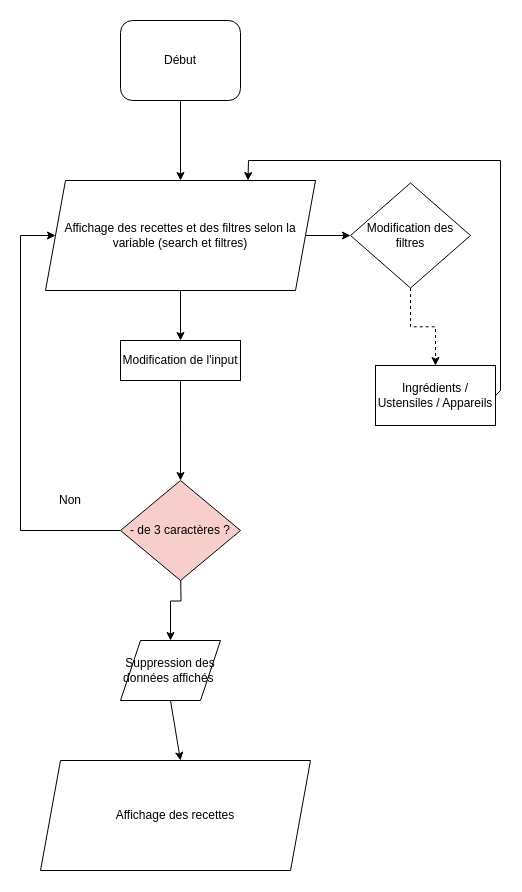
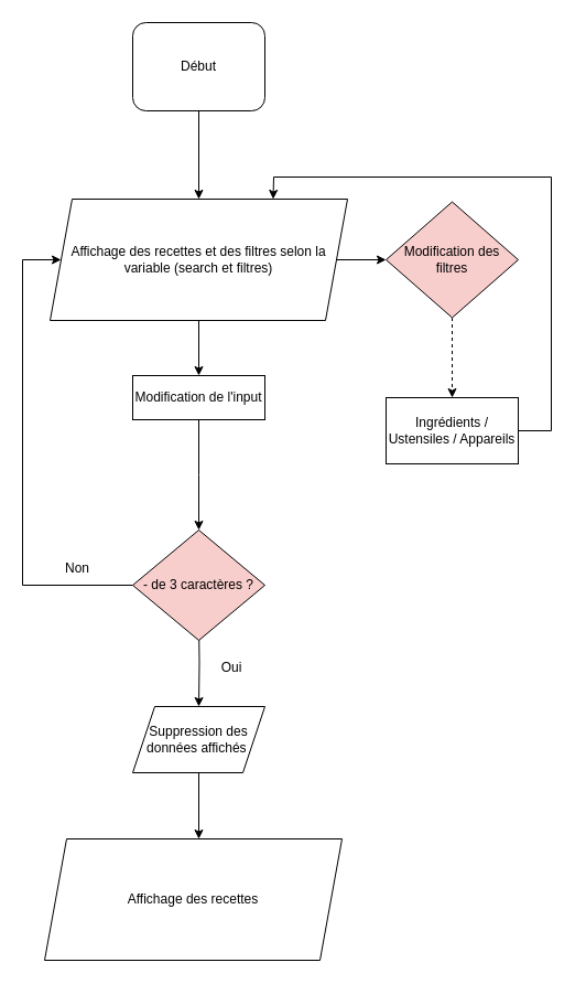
  <mxCell id="0" />
  <mxCell id="1" parent="0" />
  <mxCell id="2" value="" style="edgeStyle=orthogonalEdgeStyle;rounded=0;orthogonalLoop=1;jettySize=auto;html=1;" parent="1" source="3" target="13" edge="1"><mxGeometry relative="1" as="geometry" /></mxCell>
  <mxCell id="3" value="Affichage des recettes et des filtres selon la variable (search et filtres)" style="shape=parallelogram;perimeter=parallelogramPerimeter;whiteSpace=wrap;html=1;fixedSize=1;" parent="1" vertex="1"><mxGeometry x="45" y="180" width="270" height="110" as="geometry" /></mxCell>
  <mxCell id="4" value="" style="edgeStyle=orthogonalEdgeStyle;rounded=0;orthogonalLoop=1;jettySize=auto;html=1;" parent="1" source="5" edge="1"><mxGeometry relative="1" as="geometry"><mxPoint x="180" y="480" as="targetPoint" /></mxGeometry></mxCell>
  <mxCell id="5" value="Modification de l'input" style="whiteSpace=wrap;html=1;" parent="1" vertex="1"><mxGeometry x="120" y="340" width="120" height="40" as="geometry" /></mxCell>
  <mxCell id="6" value="" style="edgeStyle=orthogonalEdgeStyle;rounded=0;orthogonalLoop=1;jettySize=auto;html=1;exitX=0.5;exitY=1;exitDx=0;exitDy=0;" parent="1" target="7" edge="1"><mxGeometry relative="1" as="geometry"><mxPoint x="180" y="560" as="sourcePoint" /></mxGeometry></mxCell>
- <mxCell id="7" value="Suppression des données affichés&amp;nbsp;" style="shape=parallelogram;perimeter=parallelogramPerimeter;whiteSpace=wrap;html=1;fixedSize=1;" parent="1" vertex="1"><mxGeometry x="120" y="640" width="100" height="60" as="geometry" /></mxCell>
+ <mxCell id="7" value="Suppression des données affichés&amp;nbsp;" style="shape=parallelogram;perimeter=parallelogramPerimeter;whiteSpace=wrap;html=1;fixedSize=1;" parent="1" vertex="1"><mxGeometry x="120" y="640" width="120" height="60" as="geometry" /></mxCell>
+ <mxCell id="8" value="Oui" style="text;html=1;strokeColor=none;fillColor=none;align=center;verticalAlign=middle;whiteSpace=wrap;rounded=0;" parent="1" vertex="1"><mxGeometry x="180" y="590" width="60" height="30" as="geometry" /></mxCell>
  <mxCell id="9" value="- de 3 caractères ?" style="rhombus;whiteSpace=wrap;html=1;fillColor=#f8cecc;" parent="1" vertex="1"><mxGeometry x="120" y="480" width="120" height="100" as="geometry" /></mxCell>
  <mxCell id="10" value="" style="endArrow=classic;html=1;rounded=0;exitX=0;exitY=0.5;exitDx=0;exitDy=0;entryX=0;entryY=0.5;entryDx=0;entryDy=0;" parent="1" source="9" target="3" edge="1"><mxGeometry width="50" height="50" relative="1" as="geometry"><mxPoint x="170" y="400" as="sourcePoint" /><mxPoint x="20" y="370" as="targetPoint" /><Array as="points"><mxPoint x="20" y="530" /><mxPoint x="20" y="235" /></Array></mxGeometry></mxCell>
  <mxCell id="11" value="" style="endArrow=classic;html=1;rounded=0;exitX=0.5;exitY=1;exitDx=0;exitDy=0;" parent="1" source="3" target="5" edge="1"><mxGeometry width="50" height="50" relative="1" as="geometry"><mxPoint x="170" y="400" as="sourcePoint" /><mxPoint x="220" y="350" as="targetPoint" /></mxGeometry></mxCell>
  <mxCell id="12" value="" style="edgeStyle=orthogonalEdgeStyle;rounded=0;orthogonalLoop=1;jettySize=auto;html=1;dashed=1;" parent="1" source="13" target="15" edge="1"><mxGeometry relative="1" as="geometry" /></mxCell>
- <mxCell id="13" value="Modification des filtres" style="rhombus;whiteSpace=wrap;html=1;" parent="1" vertex="1"><mxGeometry x="350" y="182.5" width="120" height="105" as="geometry" /></mxCell>
- <mxCell id="14" value="Non" style="text;html=1;strokeColor=none;fillColor=none;align=center;verticalAlign=middle;whiteSpace=wrap;rounded=0;" parent="1" vertex="1"><mxGeometry x="40" y="485" width="60" height="30" as="geometry" /></mxCell>
- <mxCell id="15" value="Ingrédients / Ustensiles / Appareils" style="whiteSpace=wrap;html=1;" parent="1" vertex="1"><mxGeometry x="375" y="365" width="120" height="60" as="geometry" /></mxCell>
+ <mxCell id="13" value="Modification des filtres" style="rhombus;whiteSpace=wrap;html=1;fillColor=#f8cecc;" parent="1" vertex="1"><mxGeometry x="350" y="182.5" width="120" height="105" as="geometry" /></mxCell>
+ <mxCell id="14" value="Non" style="text;html=1;strokeColor=none;fillColor=none;align=center;verticalAlign=middle;whiteSpace=wrap;rounded=0;" parent="1" vertex="1"><mxGeometry x="40" y="500" width="60" height="30" as="geometry" /></mxCell>
+ <mxCell id="15" value="Ingrédients / Ustensiles / Appareils" style="whiteSpace=wrap;html=1;" parent="1" vertex="1"><mxGeometry x="350" y="360" width="120" height="60" as="geometry" /></mxCell>
  <mxCell id="16" value="" style="endArrow=classic;html=1;rounded=0;exitX=1;exitY=0.5;exitDx=0;exitDy=0;entryX=0.75;entryY=0;entryDx=0;entryDy=0;" parent="1" source="15" target="3" edge="1"><mxGeometry width="50" height="50" relative="1" as="geometry"><mxPoint x="300" y="480" as="sourcePoint" /><mxPoint x="350" y="430" as="targetPoint" /><Array as="points"><mxPoint x="500" y="390" /><mxPoint x="500" y="160" /><mxPoint x="248" y="160" /></Array></mxGeometry></mxCell>
  <mxCell id="17" value="" style="edgeStyle=orthogonalEdgeStyle;rounded=0;orthogonalLoop=1;jettySize=auto;html=1;entryX=0.5;entryY=0;entryDx=0;entryDy=0;" parent="1" source="18" target="3" edge="1"><mxGeometry relative="1" as="geometry"><mxPoint x="180" y="160" as="targetPoint" /></mxGeometry></mxCell>
  <mxCell id="18" value="Début" style="whiteSpace=wrap;html=1;rounded=1;" parent="1" vertex="1"><mxGeometry x="120" y="20" width="120" height="80" as="geometry" /></mxCell>
  <mxCell id="19" value="Affichage des recettes" style="shape=parallelogram;perimeter=parallelogramPerimeter;whiteSpace=wrap;html=1;fixedSize=1;" vertex="1" parent="1"><mxGeometry x="40" y="760" width="270" height="110" as="geometry" /></mxCell>
  <mxCell id="20" value="" style="endArrow=classic;html=1;rounded=0;exitX=0.5;exitY=1;exitDx=0;exitDy=0;" edge="1" parent="1" source="7"><mxGeometry width="50" height="50" relative="1" as="geometry"><mxPoint x="100" y="780" as="sourcePoint" /><mxPoint x="180" y="760" as="targetPoint" /></mxGeometry></mxCell>
